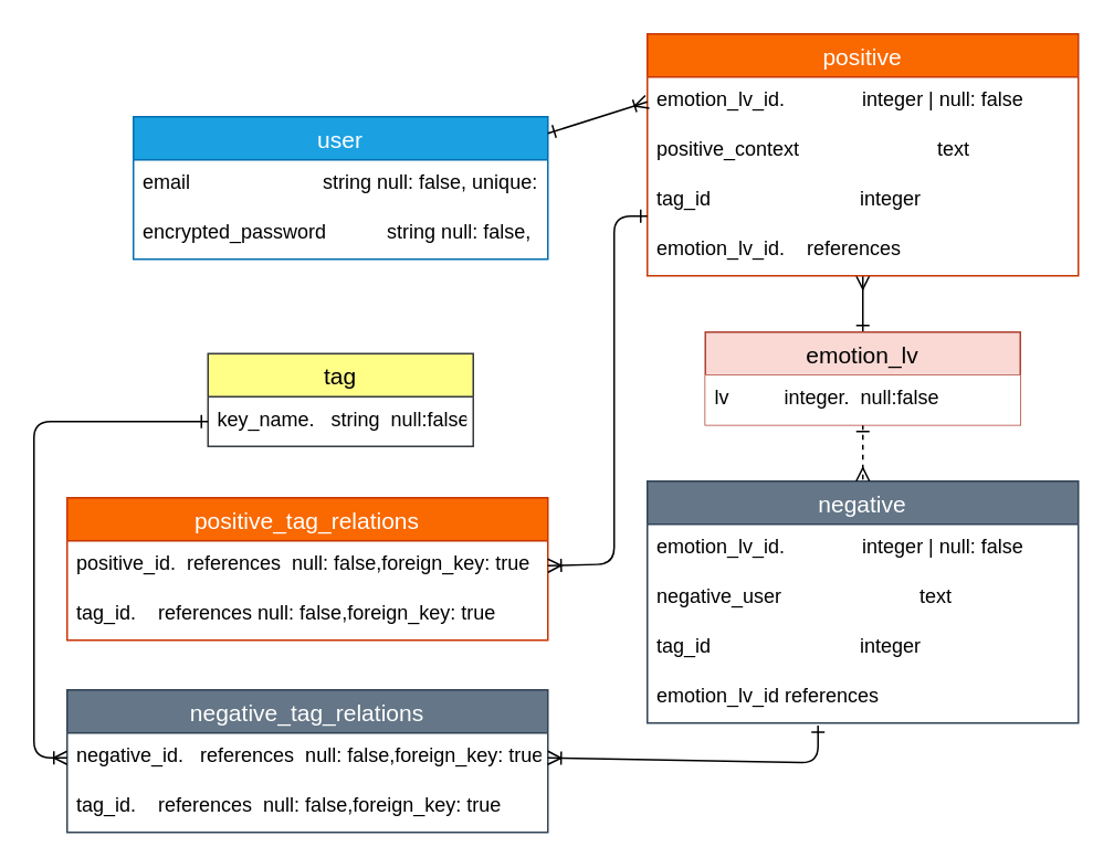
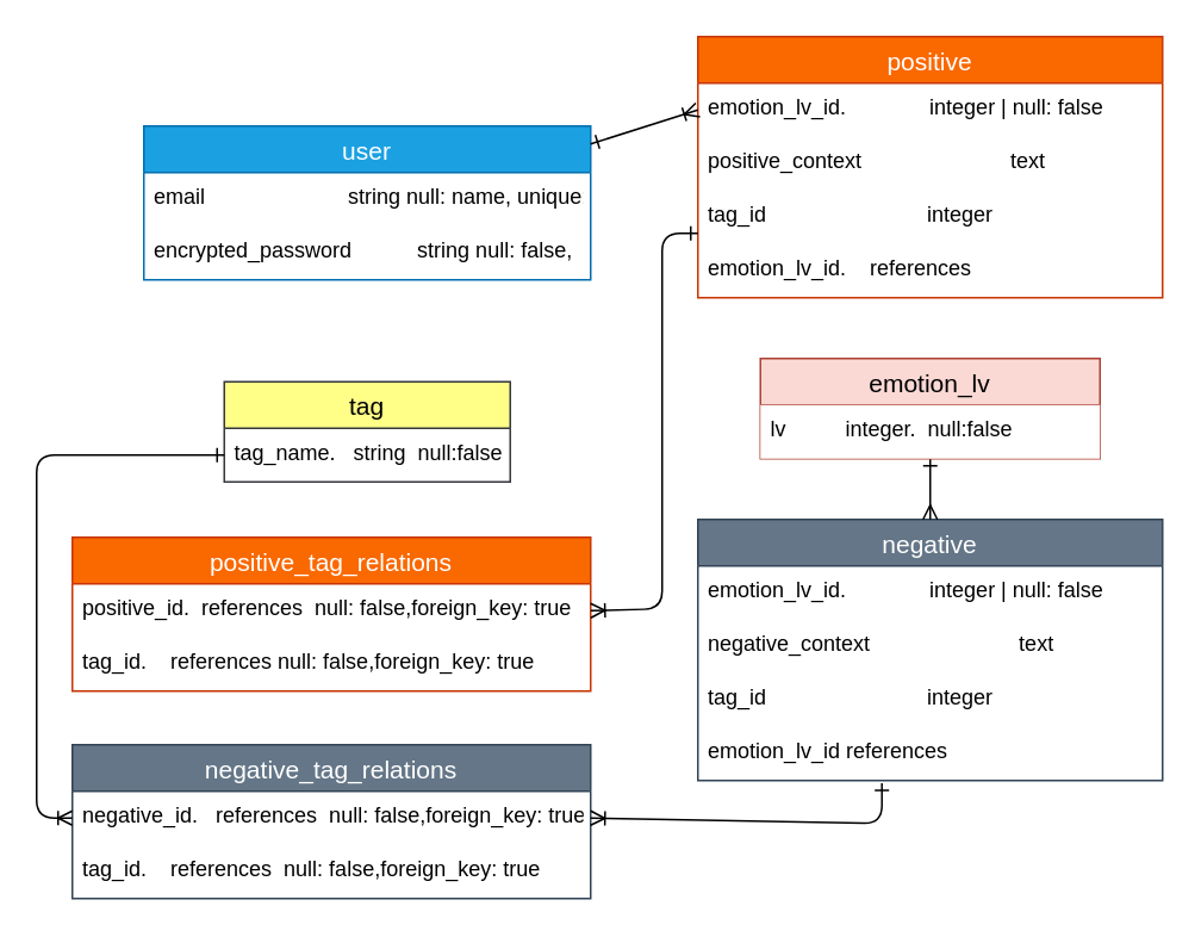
  <mxCell id="0" />
  <mxCell id="1" parent="0" />
  <mxCell id="2" value="user" style="swimlane;fontStyle=0;childLayout=stackLayout;horizontal=1;startSize=26;horizontalStack=0;resizeParent=1;resizeParentMax=0;resizeLast=0;collapsible=1;marginBottom=0;align=center;fontSize=14;fillColor=#1ba1e2;fontColor=#ffffff;strokeColor=#006EAF;fillStyle=solid;swimlaneFillColor=#FFFFFF;" parent="1" vertex="1"><mxGeometry x="80" y="70" width="250" height="86" as="geometry" /></mxCell>
- <mxCell id="3" value="email                        string null: false, unique: true" style="text;strokeColor=none;fillColor=none;spacingLeft=4;spacingRight=4;overflow=hidden;rotatable=0;points=[[0,0.5],[1,0.5]];portConstraint=eastwest;fontSize=12;fontColor=#000000;" parent="2" vertex="1"><mxGeometry y="26" width="250" height="30" as="geometry" /></mxCell>
+ <mxCell id="3" value="email                        string null: name, unique: true" style="text;strokeColor=none;fillColor=none;spacingLeft=4;spacingRight=4;overflow=hidden;rotatable=0;points=[[0,0.5],[1,0.5]];portConstraint=eastwest;fontSize=12;fontColor=#000000;" parent="2" vertex="1"><mxGeometry y="26" width="250" height="30" as="geometry" /></mxCell>
  <mxCell id="4" value="encrypted_password           string null: false," style="text;strokeColor=none;fillColor=none;spacingLeft=4;spacingRight=4;overflow=hidden;rotatable=0;points=[[0,0.5],[1,0.5]];portConstraint=eastwest;fontSize=12;fontColor=#000000;" parent="2" vertex="1"><mxGeometry y="56" width="250" height="30" as="geometry" /></mxCell>
- <mxCell id="5" style="edgeStyle=none;html=1;entryX=0.5;entryY=0;entryDx=0;entryDy=0;fontColor=#FFFFFF;startArrow=ERmany;startFill=0;endArrow=ERone;endFill=0;" parent="1" source="6" target="20" edge="1"><mxGeometry relative="1" as="geometry" /></mxCell>
  <mxCell id="6" value="positive" style="swimlane;fontStyle=0;childLayout=stackLayout;horizontal=1;startSize=26;horizontalStack=0;resizeParent=1;resizeParentMax=0;resizeLast=0;collapsible=1;marginBottom=0;align=center;fontSize=14;fillStyle=solid;fontColor=#FFFFFF;fillColor=#fa6800;strokeColor=#C73500;swimlaneFillColor=#FFFFFF;" parent="1" vertex="1"><mxGeometry x="390" y="20" width="260" height="146" as="geometry" /></mxCell>
  <mxCell id="7" value="emotion_lv_id.              integer | null: false" style="text;strokeColor=none;fillColor=none;spacingLeft=4;spacingRight=4;overflow=hidden;rotatable=0;points=[[0,0.5],[1,0.5]];portConstraint=eastwest;fontSize=12;fillStyle=solid;fontColor=#000000;" parent="6" vertex="1"><mxGeometry y="26" width="260" height="30" as="geometry" /></mxCell>
  <mxCell id="8" value="positive_context                         text" style="text;strokeColor=none;fillColor=none;spacingLeft=4;spacingRight=4;overflow=hidden;rotatable=0;points=[[0,0.5],[1,0.5]];portConstraint=eastwest;fontSize=12;fillStyle=solid;fontColor=#000000;" parent="6" vertex="1"><mxGeometry y="56" width="260" height="30" as="geometry" /></mxCell>
  <mxCell id="9" value="tag_id                           integer " style="text;strokeColor=none;fillColor=none;spacingLeft=4;spacingRight=4;overflow=hidden;rotatable=0;points=[[0,0.5],[1,0.5]];portConstraint=eastwest;fontSize=12;fillStyle=solid;fontColor=#000000;" parent="6" vertex="1"><mxGeometry y="86" width="260" height="30" as="geometry" /></mxCell>
  <mxCell id="10" value="emotion_lv_id.    references" style="text;strokeColor=none;fillColor=none;spacingLeft=4;spacingRight=4;overflow=hidden;rotatable=0;points=[[0,0.5],[1,0.5]];portConstraint=eastwest;fontSize=12;fontColor=#000000;" parent="6" vertex="1"><mxGeometry y="116" width="260" height="30" as="geometry" /></mxCell>
  <mxCell id="11" value="negative" style="swimlane;fontStyle=0;childLayout=stackLayout;horizontal=1;startSize=26;horizontalStack=0;resizeParent=1;resizeParentMax=0;resizeLast=0;collapsible=1;marginBottom=0;align=center;fontSize=14;fillStyle=solid;fontColor=#ffffff;fillColor=#647687;strokeColor=#314354;swimlaneFillColor=#FFFFFF;" parent="1" vertex="1"><mxGeometry x="390" y="290" width="260" height="146" as="geometry" /></mxCell>
  <mxCell id="12" value="emotion_lv_id.              integer | null: false" style="text;strokeColor=none;fillColor=none;spacingLeft=4;spacingRight=4;overflow=hidden;rotatable=0;points=[[0,0.5],[1,0.5]];portConstraint=eastwest;fontSize=12;fillStyle=solid;fontColor=#000000;" parent="11" vertex="1"><mxGeometry y="26" width="260" height="30" as="geometry" /></mxCell>
- <mxCell id="13" value="negative_user                         text" style="text;strokeColor=none;fillColor=none;spacingLeft=4;spacingRight=4;overflow=hidden;rotatable=0;points=[[0,0.5],[1,0.5]];portConstraint=eastwest;fontSize=12;fillStyle=solid;fontColor=#000000;" parent="11" vertex="1"><mxGeometry y="56" width="260" height="30" as="geometry" /></mxCell>
+ <mxCell id="13" value="negative_context                         text" style="text;strokeColor=none;fillColor=none;spacingLeft=4;spacingRight=4;overflow=hidden;rotatable=0;points=[[0,0.5],[1,0.5]];portConstraint=eastwest;fontSize=12;fillStyle=solid;fontColor=#000000;" parent="11" vertex="1"><mxGeometry y="56" width="260" height="30" as="geometry" /></mxCell>
  <mxCell id="14" value="tag_id                           integer " style="text;strokeColor=none;fillColor=none;spacingLeft=4;spacingRight=4;overflow=hidden;rotatable=0;points=[[0,0.5],[1,0.5]];portConstraint=eastwest;fontSize=12;fillStyle=solid;fontColor=#000000;" parent="11" vertex="1"><mxGeometry y="86" width="260" height="30" as="geometry" /></mxCell>
  <mxCell id="15" value="emotion_lv_id references" style="text;strokeColor=none;fillColor=none;spacingLeft=4;spacingRight=4;overflow=hidden;rotatable=0;points=[[0,0.5],[1,0.5]];portConstraint=eastwest;fontSize=12;fontColor=#000000;" parent="11" vertex="1"><mxGeometry y="116" width="260" height="30" as="geometry" /></mxCell>
  <mxCell id="16" value="tag" style="swimlane;fontStyle=0;childLayout=stackLayout;horizontal=1;startSize=26;horizontalStack=0;resizeParent=1;resizeParentMax=0;resizeLast=0;collapsible=1;marginBottom=0;align=center;fontSize=14;fillStyle=solid;fillColor=#ffff88;strokeColor=#36393d;fontColor=#000000;labelBorderColor=none;labelBackgroundColor=none;swimlaneFillColor=#FFFFFF;" parent="1" vertex="1"><mxGeometry x="125" y="213" width="160" height="56" as="geometry" /></mxCell>
- <mxCell id="17" value="key_name.   string  null:false" style="text;strokeColor=none;fillColor=none;spacingLeft=4;spacingRight=4;overflow=hidden;rotatable=0;points=[[0,0.5],[1,0.5]];portConstraint=eastwest;fontSize=12;fillStyle=solid;fontColor=#000000;" parent="16" vertex="1"><mxGeometry y="26" width="160" height="30" as="geometry" /></mxCell>
+ <mxCell id="17" value="tag_name.   string  null:false" style="text;strokeColor=none;fillColor=none;spacingLeft=4;spacingRight=4;overflow=hidden;rotatable=0;points=[[0,0.5],[1,0.5]];portConstraint=eastwest;fontSize=12;fillStyle=solid;fontColor=#000000;" parent="16" vertex="1"><mxGeometry y="26" width="160" height="30" as="geometry" /></mxCell>
  <mxCell id="18" style="edgeStyle=none;html=1;entryX=0;entryY=0.5;entryDx=0;entryDy=0;fontColor=#000000;startArrow=ERone;startFill=0;endArrow=ERoneToMany;endFill=0;" parent="1" target="7" edge="1"><mxGeometry relative="1" as="geometry"><mxPoint x="330" y="80" as="sourcePoint" /></mxGeometry></mxCell>
- <mxCell id="19" style="edgeStyle=none;html=1;entryX=0.5;entryY=0;entryDx=0;entryDy=0;fontColor=#FFFFFF;startArrow=ERone;startFill=0;endArrow=ERmany;endFill=0;dashed=1;" parent="1" source="20" target="11" edge="1"><mxGeometry relative="1" as="geometry" /></mxCell>
+ <mxCell id="19" style="edgeStyle=none;html=1;entryX=0.5;entryY=0;entryDx=0;entryDy=0;fontColor=#FFFFFF;startArrow=ERone;startFill=0;endArrow=ERmany;endFill=0;" parent="1" source="20" target="11" edge="1"><mxGeometry relative="1" as="geometry" /></mxCell>
  <mxCell id="20" value="emotion_lv" style="swimlane;fontStyle=0;childLayout=stackLayout;horizontal=1;startSize=26;horizontalStack=0;resizeParent=1;resizeParentMax=0;resizeLast=0;collapsible=1;marginBottom=0;align=center;fontSize=14;fillColor=#fad9d5;strokeColor=#ae4132;fontColor=#000000;" parent="1" vertex="1"><mxGeometry x="425" y="200" width="190" height="56" as="geometry" /></mxCell>
  <mxCell id="21" value="lv          integer.  null:false" style="text;strokeColor=none;fillColor=#FFFFFF;spacingLeft=4;spacingRight=4;overflow=hidden;rotatable=0;points=[[0,0.5],[1,0.5]];portConstraint=eastwest;fontSize=12;labelBackgroundColor=none;fontColor=#000000;" parent="20" vertex="1"><mxGeometry y="26" width="190" height="30" as="geometry" /></mxCell>
  <mxCell id="22" value="positive_tag_relations" style="swimlane;fontStyle=0;childLayout=stackLayout;horizontal=1;startSize=26;horizontalStack=0;resizeParent=1;resizeParentMax=0;resizeLast=0;collapsible=1;marginBottom=0;align=center;fontSize=14;fillColor=#fa6800;fontColor=#FFFFFF;strokeColor=#C73500;swimlaneFillColor=#FFFFFF;" parent="1" vertex="1"><mxGeometry x="40" y="300" width="290" height="86" as="geometry" /></mxCell>
  <mxCell id="23" value="positive_id.  references  null: false,foreign_key: true" style="text;strokeColor=none;fillColor=none;spacingLeft=4;spacingRight=4;overflow=hidden;rotatable=0;points=[[0,0.5],[1,0.5]];portConstraint=eastwest;fontSize=12;fontColor=#000000;" parent="22" vertex="1"><mxGeometry y="26" width="290" height="30" as="geometry" /></mxCell>
  <mxCell id="24" value="tag_id.    references null: false,foreign_key: true" style="text;strokeColor=none;fillColor=none;spacingLeft=4;spacingRight=4;overflow=hidden;rotatable=0;points=[[0,0.5],[1,0.5]];portConstraint=eastwest;fontSize=12;fontColor=#000000;" parent="22" vertex="1"><mxGeometry y="56" width="290" height="30" as="geometry" /></mxCell>
  <mxCell id="25" style="edgeStyle=none;html=1;exitX=1;exitY=0.5;exitDx=0;exitDy=0;fontColor=#000000;labelBorderColor=none;startArrow=ERoneToMany;startFill=0;endArrow=ERone;endFill=0;" edge="1" parent="1" source="23"><mxGeometry relative="1" as="geometry"><mxPoint x="390" y="130" as="targetPoint" /><Array as="points"><mxPoint x="370" y="340" /><mxPoint x="370" y="130" /></Array></mxGeometry></mxCell>
  <mxCell id="26" value="negative_tag_relations" style="swimlane;fontStyle=0;childLayout=stackLayout;horizontal=1;startSize=26;horizontalStack=0;resizeParent=1;resizeParentMax=0;resizeLast=0;collapsible=1;marginBottom=0;align=center;fontSize=14;fontColor=#ffffff;fillColor=#647687;strokeColor=#314354;swimlaneFillColor=#FFFFFF;" vertex="1" parent="1"><mxGeometry x="40" y="416" width="290" height="86" as="geometry" /></mxCell>
  <mxCell id="27" value="negative_id.   references  null: false,foreign_key: true" style="text;strokeColor=none;fillColor=none;spacingLeft=4;spacingRight=4;overflow=hidden;rotatable=0;points=[[0,0.5],[1,0.5]];portConstraint=eastwest;fontSize=12;fontColor=#000000;" vertex="1" parent="26"><mxGeometry y="26" width="290" height="30" as="geometry" /></mxCell>
  <mxCell id="28" value="tag_id.    references  null: false,foreign_key: true" style="text;strokeColor=none;fillColor=none;spacingLeft=4;spacingRight=4;overflow=hidden;rotatable=0;points=[[0,0.5],[1,0.5]];portConstraint=eastwest;fontSize=12;fontColor=#000000;" vertex="1" parent="26"><mxGeometry y="56" width="290" height="30" as="geometry" /></mxCell>
  <mxCell id="29" style="edgeStyle=none;html=1;exitX=0;exitY=0.5;exitDx=0;exitDy=0;entryX=0;entryY=0.5;entryDx=0;entryDy=0;labelBorderColor=none;fontColor=#FFFFFF;startArrow=ERoneToMany;startFill=0;endArrow=ERone;endFill=0;" edge="1" parent="1" source="27" target="17"><mxGeometry relative="1" as="geometry"><Array as="points"><mxPoint y="457" x="20" /><mxPoint y="254" x="20" /></Array></mxGeometry></mxCell>
  <mxCell id="30" style="edgeStyle=none;html=1;exitX=1;exitY=0.5;exitDx=0;exitDy=0;entryX=0.396;entryY=1.052;entryDx=0;entryDy=0;entryPerimeter=0;labelBorderColor=none;fontColor=#FFFFFF;startArrow=ERoneToMany;startFill=0;endArrow=ERone;endFill=0;" edge="1" parent="1" source="27" target="15"><mxGeometry relative="1" as="geometry"><Array as="points"><mxPoint x="493" y="460" /></Array></mxGeometry></mxCell>
